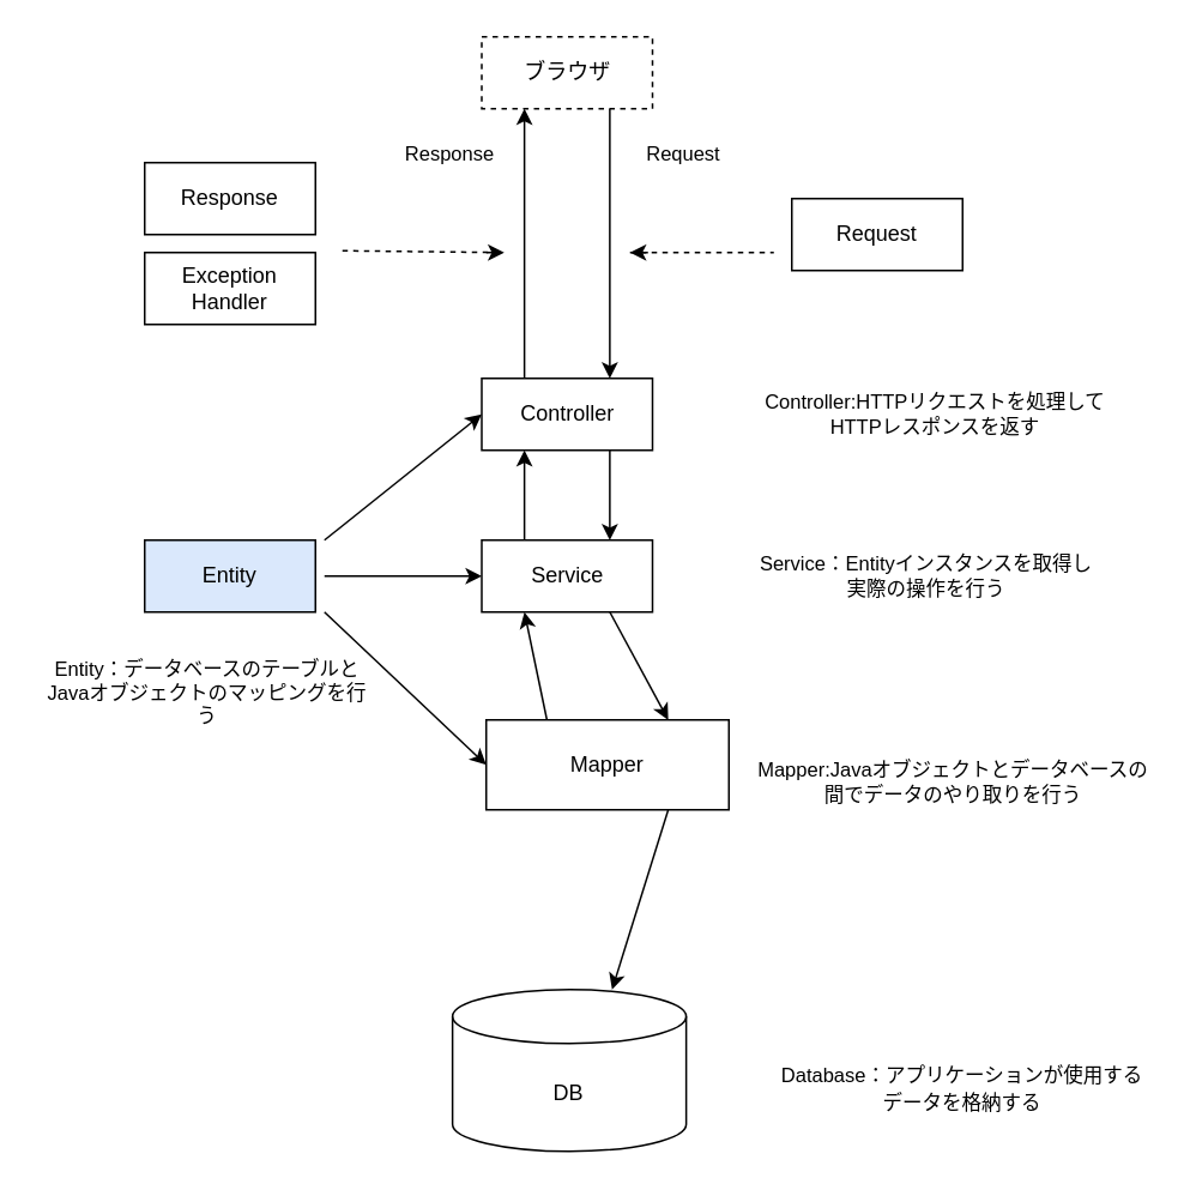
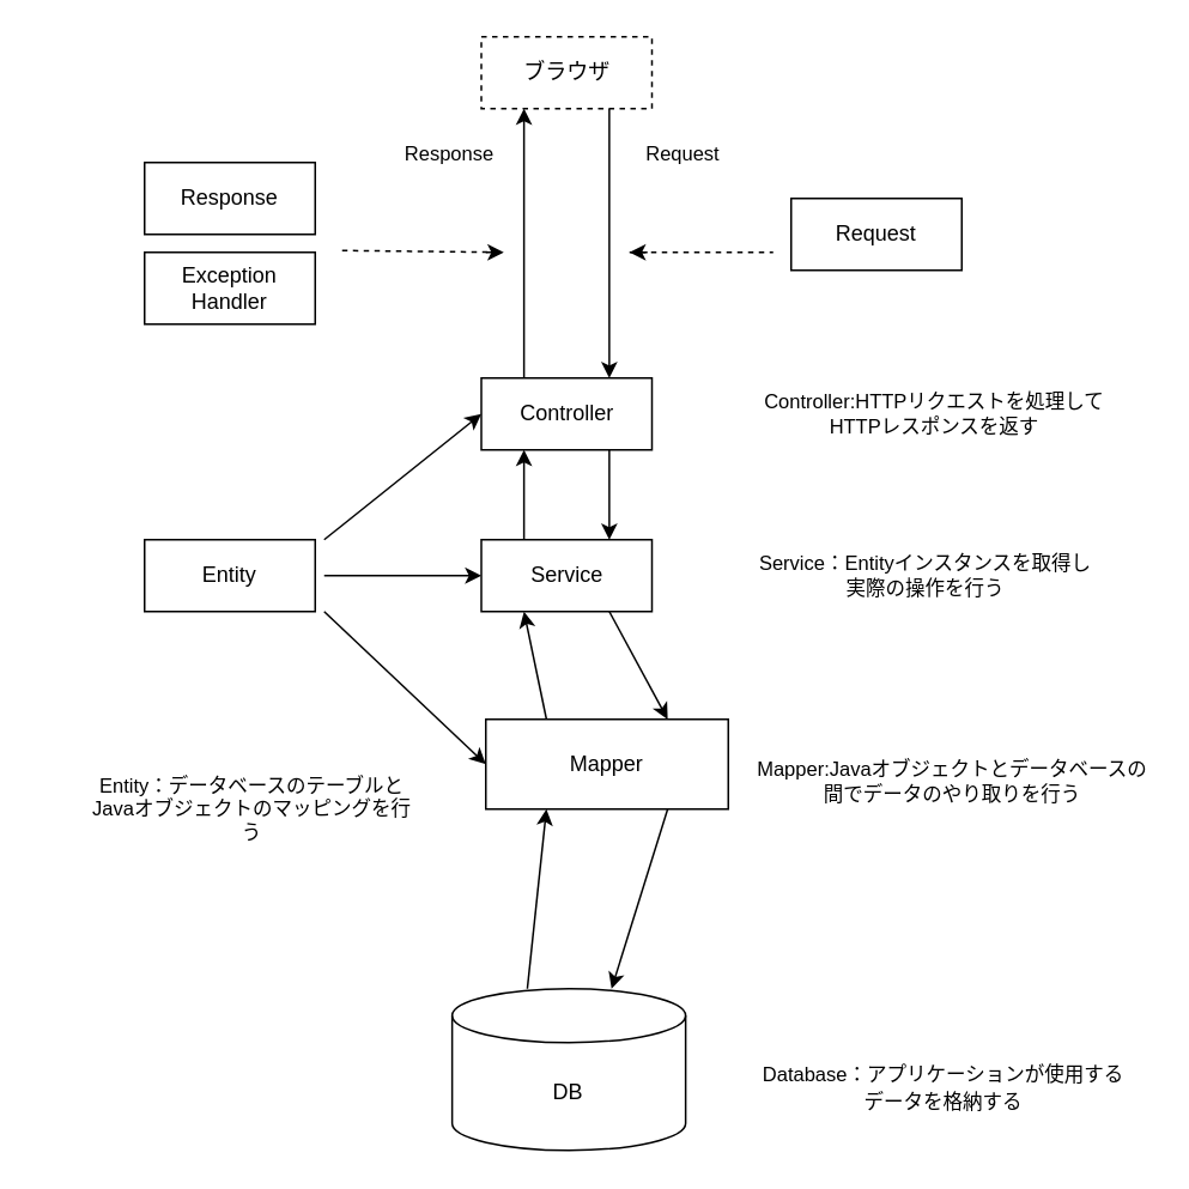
  <mxCell id="0" />
  <mxCell id="1" parent="0" />
  <mxCell id="2" value="DB" style="shape=cylinder3;whiteSpace=wrap;html=1;boundedLbl=1;backgroundOutline=1;size=15;" parent="1" vertex="1"><mxGeometry x="251.25" y="550" width="130" height="90" as="geometry" /></mxCell>
  <mxCell id="3" value="ブラウザ" style="rounded=0;whiteSpace=wrap;html=1;dashed=1;" parent="1" vertex="1"><mxGeometry x="267.5" y="20" width="95" height="40" as="geometry" /></mxCell>
+ <mxCell id="4" value="" style="endArrow=classic;html=1;entryX=0.25;entryY=1;entryDx=0;entryDy=0;exitX=0.322;exitY=0;exitDx=0;exitDy=0;exitPerimeter=0;" parent="1" target="6" edge="1" source="2"><mxGeometry width="50" height="50" relative="1" as="geometry"><mxPoint x="293" y="510" as="sourcePoint" /><mxPoint x="284.04" y="458.484" as="targetPoint" /></mxGeometry></mxCell>
  <mxCell id="5" value="" style="endArrow=classic;html=1;exitX=0.75;exitY=1;exitDx=0;exitDy=0;" parent="1" source="6" edge="1"><mxGeometry width="50" height="50" relative="1" as="geometry"><mxPoint x="340" y="450" as="sourcePoint" /><mxPoint x="340" y="550" as="targetPoint" /><Array as="points" /></mxGeometry></mxCell>
  <mxCell id="6" value="Mapper" style="rounded=0;whiteSpace=wrap;html=1;" parent="1" vertex="1"><mxGeometry x="270" y="400" width="135" height="50" as="geometry" /></mxCell>
  <mxCell id="7" value="Service&lt;span style=&quot;color: rgba(0, 0, 0, 0); font-family: monospace; font-size: 0px; text-align: start;&quot;&gt;%3CmxGraphModel%3E%3Croot%3E%3CmxCell%20id%3D%220%22%2F%3E%3CmxCell%20id%3D%221%22%20parent%3D%220%22%2F%3E%3CmxCell%20id%3D%222%22%20value%3D%22Mapper%22%20style%3D%22rounded%3D0%3BwhiteSpace%3Dwrap%3Bhtml%3D1%3B%22%20vertex%3D%221%22%20parent%3D%221%22%3E%3CmxGeometry%20x%3D%22257.5%22%20y%3D%22470%22%20width%3D%2295%22%20height%3D%2240%22%20as%3D%22geometry%22%2F%3E%3C%2FmxCell%3E%3C%2Froot%3E%3C%2FmxGraphModel%3E&lt;/span&gt;" style="rounded=0;whiteSpace=wrap;html=1;" parent="1" vertex="1"><mxGeometry x="267.5" y="300" width="95" height="40" as="geometry" /></mxCell>
  <mxCell id="8" style="edgeStyle=none;html=1;fontSize=11;exitX=0.25;exitY=0;exitDx=0;exitDy=0;entryX=0.25;entryY=1;entryDx=0;entryDy=0;" edge="1" parent="1" source="9" target="3"><mxGeometry relative="1" as="geometry"><mxPoint x="290" y="70" as="targetPoint" /><mxPoint x="290" y="200" as="sourcePoint" /></mxGeometry></mxCell>
  <mxCell id="9" value="Controller" style="rounded=0;whiteSpace=wrap;html=1;" parent="1" vertex="1"><mxGeometry x="267.5" y="210" width="95" height="40" as="geometry" /></mxCell>
  <mxCell id="10" value="Response" style="rounded=0;whiteSpace=wrap;html=1;" parent="1" vertex="1"><mxGeometry x="80" y="90" width="95" height="40" as="geometry" /></mxCell>
  <mxCell id="11" value="Exception Handler" style="rounded=0;whiteSpace=wrap;html=1;" parent="1" vertex="1"><mxGeometry x="80" y="140" width="95" height="40" as="geometry" /></mxCell>
- <mxCell id="12" value="Entity" style="rounded=0;whiteSpace=wrap;html=1;fillColor=#dae8fc;" parent="1" vertex="1"><mxGeometry x="80" y="300" width="95" height="40" as="geometry" /></mxCell>
+ <mxCell id="12" value="Entity" style="rounded=0;whiteSpace=wrap;html=1;" parent="1" vertex="1"><mxGeometry x="80" y="300" width="95" height="40" as="geometry" /></mxCell>
  <mxCell id="13" value="" style="endArrow=classic;html=1;entryX=0;entryY=0.5;entryDx=0;entryDy=0;" parent="1" target="9" edge="1"><mxGeometry width="50" height="50" relative="1" as="geometry"><mxPoint x="180" y="300" as="sourcePoint" /><mxPoint x="240" y="240" as="targetPoint" /></mxGeometry></mxCell>
  <mxCell id="14" value="" style="endArrow=classic;html=1;entryX=0;entryY=0.5;entryDx=0;entryDy=0;" parent="1" edge="1" target="6"><mxGeometry width="50" height="50" relative="1" as="geometry"><mxPoint x="180" y="340" as="sourcePoint" /><mxPoint x="260" y="420" as="targetPoint" /></mxGeometry></mxCell>
  <mxCell id="15" value="" style="endArrow=classic;html=1;entryX=0;entryY=0.5;entryDx=0;entryDy=0;" parent="1" edge="1" target="7"><mxGeometry width="50" height="50" relative="1" as="geometry"><mxPoint x="180" y="320" as="sourcePoint" /><mxPoint x="260" y="320" as="targetPoint" /></mxGeometry></mxCell>
  <mxCell id="16" value="" style="endArrow=classic;html=1;exitX=0.25;exitY=0;exitDx=0;exitDy=0;entryX=0.25;entryY=1;entryDx=0;entryDy=0;" parent="1" source="6" target="7" edge="1"><mxGeometry width="50" height="50" relative="1" as="geometry"><mxPoint x="380" y="420" as="sourcePoint" /><mxPoint x="300" y="350" as="targetPoint" /></mxGeometry></mxCell>
  <mxCell id="17" value="" style="endArrow=classic;html=1;exitX=0.75;exitY=1;exitDx=0;exitDy=0;entryX=0.75;entryY=0;entryDx=0;entryDy=0;" parent="1" source="7" target="6" edge="1"><mxGeometry width="50" height="50" relative="1" as="geometry"><mxPoint x="380" y="420" as="sourcePoint" /><mxPoint x="430" y="370" as="targetPoint" /></mxGeometry></mxCell>
  <mxCell id="18" value="" style="endArrow=classic;html=1;entryX=0.25;entryY=1;entryDx=0;entryDy=0;exitX=0.25;exitY=0;exitDx=0;exitDy=0;" parent="1" source="7" target="9" edge="1"><mxGeometry width="50" height="50" relative="1" as="geometry"><mxPoint x="380" y="420" as="sourcePoint" /><mxPoint x="390" y="320" as="targetPoint" /></mxGeometry></mxCell>
  <mxCell id="19" value="" style="endArrow=classic;html=1;exitX=0.75;exitY=1;exitDx=0;exitDy=0;entryX=0.75;entryY=0;entryDx=0;entryDy=0;" parent="1" source="9" target="7" edge="1"><mxGeometry width="50" height="50" relative="1" as="geometry"><mxPoint x="380" y="420" as="sourcePoint" /><mxPoint x="430" y="370" as="targetPoint" /></mxGeometry></mxCell>
- <mxCell id="20" value="&lt;font style=&quot;font-size: 11px;&quot;&gt;Database：アプリケーションが使用するデータを格納する&lt;/font&gt;" style="text;html=1;strokeColor=none;fillColor=none;align=center;verticalAlign=middle;whiteSpace=wrap;rounded=0;" vertex="1" parent="1"><mxGeometry x="430" y="580" width="210" height="50" as="geometry" /></mxCell>
- <mxCell id="21" value="&lt;font style=&quot;font-size: 11px;&quot;&gt;Entity：データベースのテーブルとJavaオブジェクトのマッピングを行う&lt;/font&gt;" style="text;html=1;strokeColor=none;fillColor=none;align=center;verticalAlign=middle;whiteSpace=wrap;rounded=0;fontSize=8;" vertex="1" parent="1"><mxGeometry x="20" y="370" width="190" height="30" as="geometry" /></mxCell>
+ <mxCell id="20" value="&lt;font style=&quot;font-size: 11px;&quot;&gt;Database：アプリケーションが使用するデータを格納する&lt;/font&gt;" style="text;html=1;strokeColor=none;fillColor=none;align=center;verticalAlign=middle;whiteSpace=wrap;rounded=0;" vertex="1" parent="1"><mxGeometry x="420" y="580" width="210" height="50" as="geometry" /></mxCell>
+ <mxCell id="21" value="&lt;font style=&quot;font-size: 11px;&quot;&gt;Entity：データベースのテーブルとJavaオブジェクトのマッピングを行う&lt;/font&gt;" style="text;html=1;strokeColor=none;fillColor=none;align=center;verticalAlign=middle;whiteSpace=wrap;rounded=0;fontSize=8;" vertex="1" parent="1"><mxGeometry x="45" y="435" width="190" height="30" as="geometry" /></mxCell>
  <mxCell id="22" value="Service：Entityインスタンスを取得し実際の操作を行う" style="text;html=1;strokeColor=none;fillColor=none;align=center;verticalAlign=middle;whiteSpace=wrap;rounded=0;fontSize=11;" vertex="1" parent="1"><mxGeometry x="420" y="305" width="190" height="30" as="geometry" /></mxCell>
  <mxCell id="23" value="Mapper:Javaオブジェクトとデータベースの間でデータのやり取りを行う" style="text;html=1;strokeColor=none;fillColor=none;align=center;verticalAlign=middle;whiteSpace=wrap;rounded=0;fontSize=11;" vertex="1" parent="1"><mxGeometry x="420" y="420" width="220" height="30" as="geometry" /></mxCell>
  <mxCell id="24" value="Controller:HTTPリクエストを処理してHTTPレスポンスを返す" style="text;html=1;strokeColor=none;fillColor=none;align=center;verticalAlign=middle;whiteSpace=wrap;rounded=0;fontSize=11;" vertex="1" parent="1"><mxGeometry x="420" y="215" width="200" height="30" as="geometry" /></mxCell>
  <mxCell id="25" value="" style="endArrow=classic;html=1;fontSize=11;exitX=0.75;exitY=1;exitDx=0;exitDy=0;entryX=0.75;entryY=0;entryDx=0;entryDy=0;" edge="1" parent="1" source="3" target="9"><mxGeometry width="50" height="50" relative="1" as="geometry"><mxPoint x="340" y="200" as="sourcePoint" /><mxPoint x="400" y="60" as="targetPoint" /></mxGeometry></mxCell>
  <mxCell id="26" value="Response" style="text;html=1;strokeColor=none;fillColor=none;align=center;verticalAlign=middle;whiteSpace=wrap;rounded=0;fontSize=11;" vertex="1" parent="1"><mxGeometry x="220" y="70" width="60" height="30" as="geometry" /></mxCell>
  <mxCell id="27" value="Request" style="text;html=1;strokeColor=none;fillColor=none;align=center;verticalAlign=middle;whiteSpace=wrap;rounded=0;fontSize=11;" vertex="1" parent="1"><mxGeometry x="350" y="70" width="60" height="30" as="geometry" /></mxCell>
  <mxCell id="28" value="" style="endArrow=none;dashed=1;html=1;fontSize=11;" edge="1" parent="1"><mxGeometry width="50" height="50" relative="1" as="geometry"><mxPoint x="190" y="139" as="sourcePoint" /><mxPoint x="280" y="140" as="targetPoint" /></mxGeometry></mxCell>
  <mxCell id="29" value="" style="endArrow=classic;html=1;fontSize=11;" edge="1" parent="1"><mxGeometry width="50" height="50" relative="1" as="geometry"><mxPoint x="270" y="140" as="sourcePoint" /><mxPoint x="280" y="140" as="targetPoint" /><Array as="points" /></mxGeometry></mxCell>
  <mxCell id="30" value="Request" style="rounded=0;whiteSpace=wrap;html=1;" vertex="1" parent="1"><mxGeometry x="440" y="110" width="95" height="40" as="geometry" /></mxCell>
  <mxCell id="31" value="" style="endArrow=none;dashed=1;html=1;fontSize=11;" edge="1" parent="1"><mxGeometry width="50" height="50" relative="1" as="geometry"><mxPoint x="350" y="140" as="sourcePoint" /><mxPoint x="430" y="140" as="targetPoint" /></mxGeometry></mxCell>
  <mxCell id="32" value="" style="endArrow=classic;html=1;fontSize=11;" edge="1" parent="1"><mxGeometry width="50" height="50" relative="1" as="geometry"><mxPoint x="360" y="140" as="sourcePoint" /><mxPoint x="350" y="140" as="targetPoint" /></mxGeometry></mxCell>
